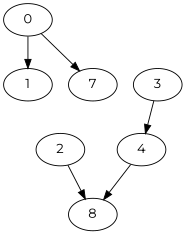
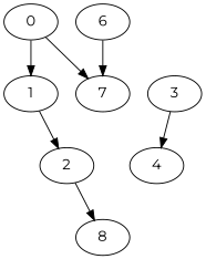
  digraph {
    fontname=Montserrat
    node [fontname=Montserrat]
    edge [fontname=Montserrat]
    0
    1
    7
    2
    n5 [label=8]
    3
    4
+   6
    0 -> 1
    0 -> 7
+   1 -> 2
    2 -> n5
    3 -> 4
-   4 -> n5
+   6 -> 7
  }
